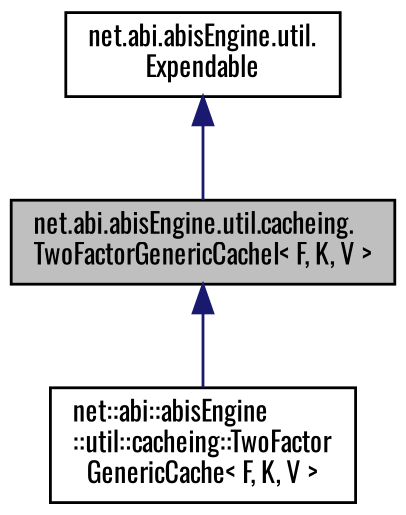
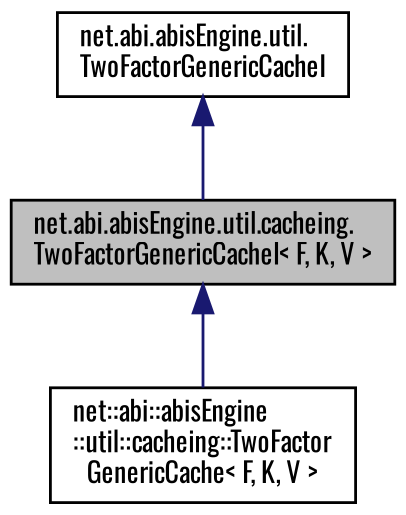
  digraph {
    fontname=Oswald
    node [color=black fillcolor=white fontname=Oswald fontsize=10 shape=record style=filled]
    edge [color=midnightblue dir=back fontname=Oswald fontsize=10 labelfontname=Helvetica labelfontsize=10 style=solid]
    n1 [fillcolor=grey75 fontcolor=black height=0.2 label="net.abi.abisEngine.util.cacheing.\lTwoFactorGenericCacheI\< F, K, V \>" width=0.4]
    n2 [height=0.2 label="net::abi::abisEngine\l::util::cacheing::TwoFactor\lGenericCache\< F, K, V \>" width=0.4]
-   n3 [height=0.2 label="net.abi.abisEngine.util.\lExpendable" width=0.4]
+   n3 [height=0.2 label="net.abi.abisEngine.util.\lTwoFactorGenericCacheI" width=0.4]
    n1 -> n2
    n3 -> n1
  }
